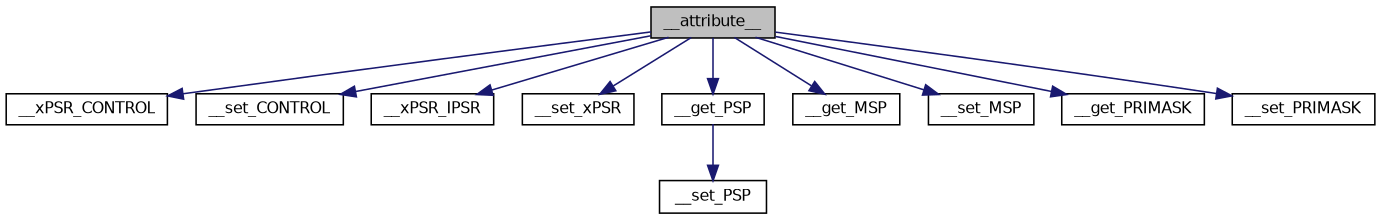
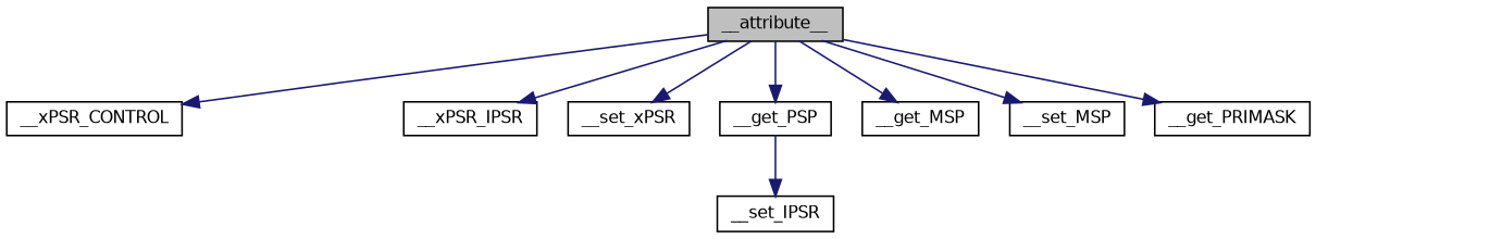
  digraph {
    rankdir=TB
    node [color=black fillcolor=white fontname=Helvetica fontsize=10 shape=record style=filled]
    edge [color=midnightblue fontname=Helvetica fontsize=10 labelfontname=Helvetica labelfontsize=10 style=solid]
    n1 [fillcolor=grey75 fontcolor=black height=0.2 label=__attribute__ width=0.4]
    n2 [height=0.2 label=__xPSR_CONTROL width=0.4]
-   n3 [height=0.2 label=__set_CONTROL width=0.4]
    n4 [height=0.2 label=__xPSR_IPSR width=0.4]
    n5 [height=0.2 label=__set_xPSR width=0.4]
    n6 [height=0.2 label=__get_PSP width=0.4]
    n7 [height=0.2 label=__get_MSP width=0.4]
    n8 [height=0.2 label=__set_MSP width=0.4]
    n9 [height=0.2 label=__get_PRIMASK width=0.4]
-   n10 [height=0.2 label=__set_PRIMASK width=0.4]
-   n11 [height=0.2 label=__set_PSP width=0.4]
+   n11 [height=0.2 label=__set_IPSR width=0.4]
    n1 -> n2
-   n1 -> n3
    n1 -> n4
    n1 -> n5
    n1 -> n6
    n1 -> n7
    n1 -> n8
    n1 -> n9
-   n1 -> n10
    n6 -> n11
  }
